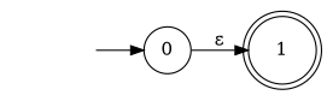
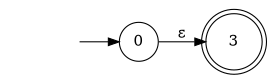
  digraph {
    rankdir=LR
    node [shape=circle]
-   1 [shape=doublecircle]
+   1 [shape=doublecircle label=3]
    __I__ [style=invis width=0]
    0
    __I__ -> 0
    0 -> 1 [label="ε"]
  }
